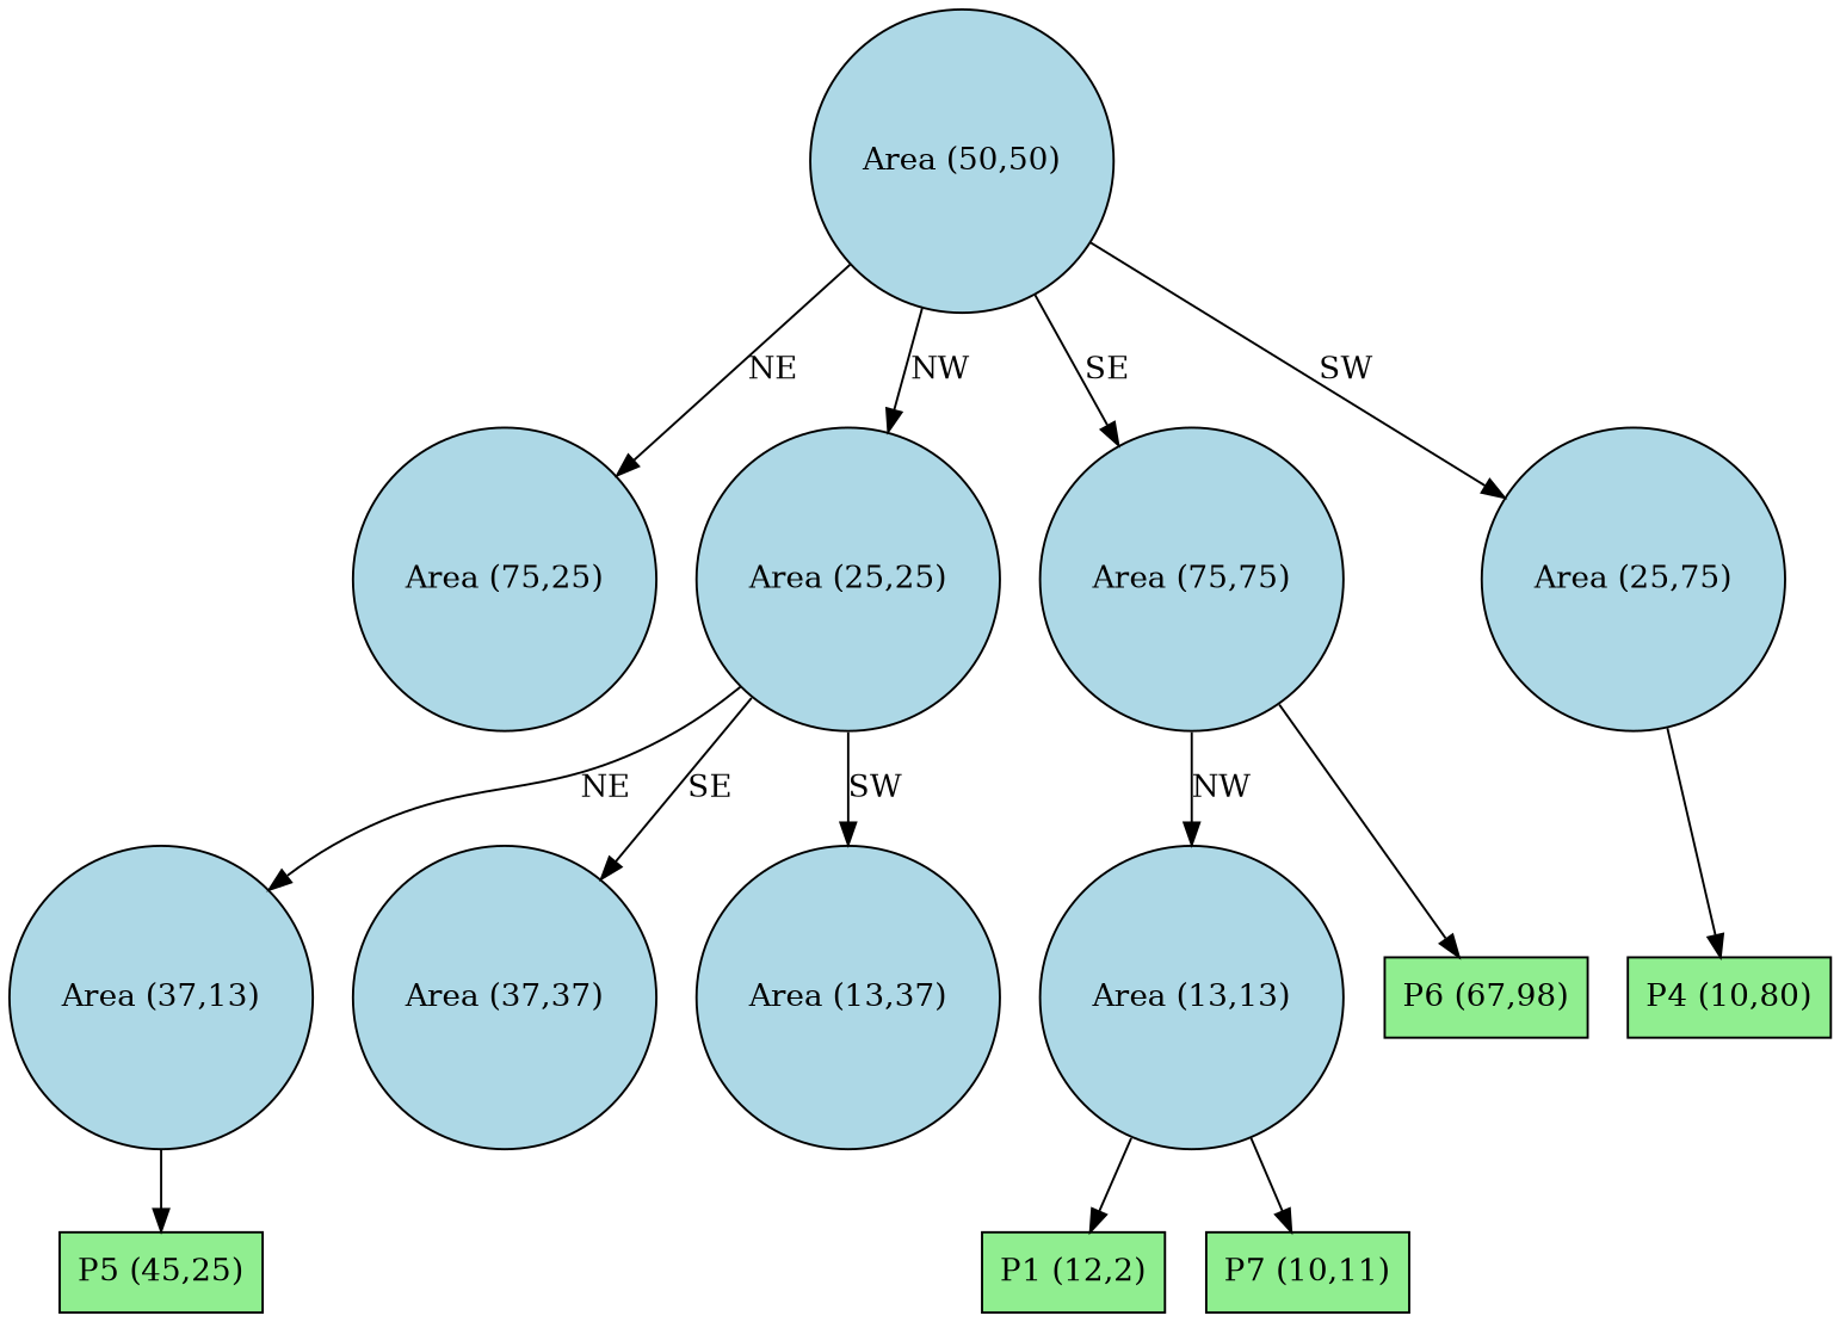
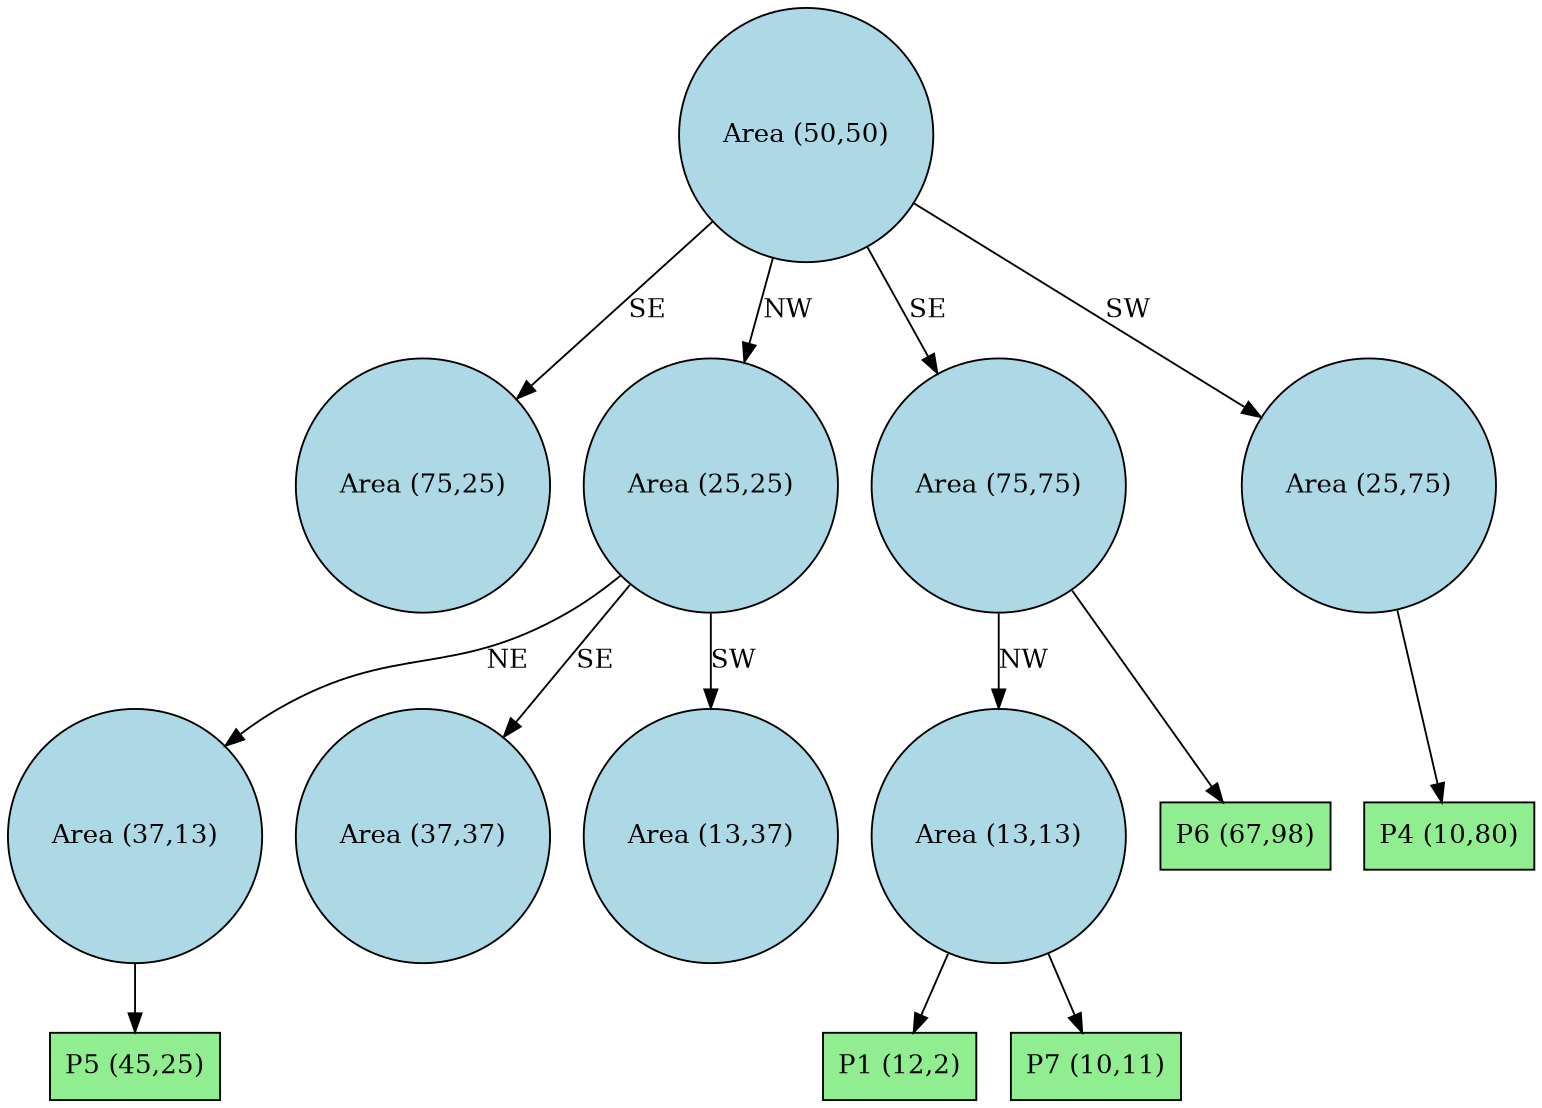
  digraph {
    node [fillcolor=lightblue shape=circle style=filled]
    n1 [label="Area (50,50)"]
    n2 [label="Area (75,25)"]
    n3 [label="Area (25,25)"]
    n4 [label="Area (75,75)"]
    n5 [label="Area (25,75)"]
    n6 [label="Area (37,13)"]
    n7 [label="Area (37,37)"]
    n8 [label="Area (13,37)"]
    n9 [label="Area (13,13)"]
    n10 [fillcolor=lightgreen label="P6 (67,98)" shape=box]
    n11 [fillcolor=lightgreen label="P4 (10,80)" shape=box]
    n12 [fillcolor=lightgreen label="P5 (45,25)" shape=box]
    n13 [fillcolor=lightgreen label="P1 (12,2)" shape=box]
    n14 [fillcolor=lightgreen label="P7 (10,11)" shape=box]
-   n1 -> n2 [label=NE]
+   n1 -> n2 [label=SE]
    n1 -> n3 [label=NW]
    n1 -> n4 [label=SE]
    n1 -> n5 [label=SW]
    n3 -> n6 [label=NE]
    n3 -> n7 [label=SE]
    n3 -> n8 [label=SW]
    n4 -> n9 [label=NW]
    n4 -> n10
    n5 -> n11
    n6 -> n12
    n9 -> n13
    n9 -> n14
  }
